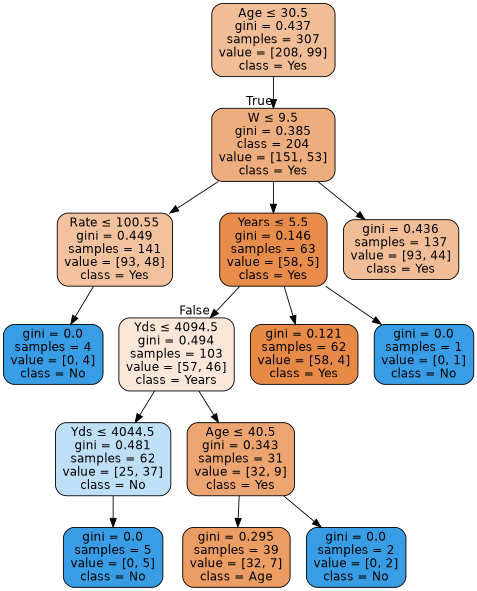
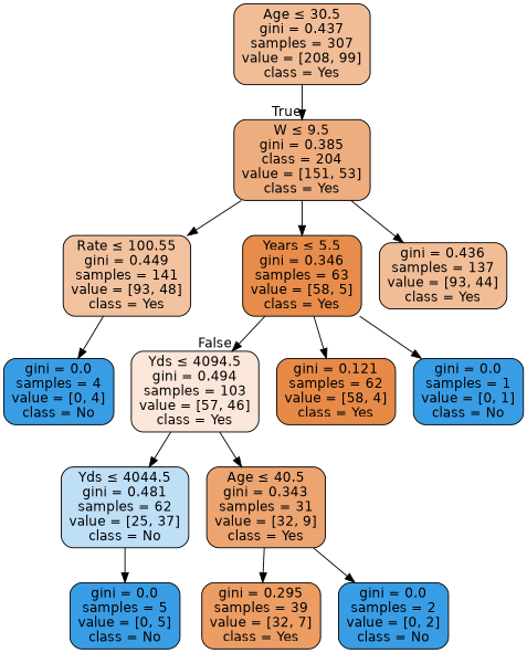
  digraph {
    node [color=black fillcolor="#399de5" fontname=helvetica shape=box style="filled, rounded"]
    edge [fontname=helvetica]
    n1 [fillcolor="#f1bd97" label=<Age &le; 30.5<br/>gini = 0.437<br/>samples = 307<br/>value = [208, 99]<br/>class = Yes>]
    n2 [fillcolor="#eead7e" label=<W &le; 9.5<br/>gini = 0.385<br/>class = 204<br/>value = [151, 53]<br/>class = Yes>]
    n3 [fillcolor="#f2c29f" label=<Rate &le; 100.55<br/>gini = 0.449<br/>samples = 141<br/>value = [93, 48]<br/>class = Yes>]
-   n4 [fillcolor="#e78c4a" label=<Years &le; 5.5<br/>gini = 0.146<br/>samples = 63<br/>value = [58, 5]<br/>class = Yes>]
+   n4 [fillcolor="#e78c4a" label=<Years &le; 5.5<br/>gini = 0.346<br/>samples = 63<br/>value = [58, 5]<br/>class = Yes>]
    n5 [fillcolor="#f1bd97" label=<gini = 0.436<br/>samples = 137<br/>value = [93, 44]<br/>class = Yes>]
-   n6 [fillcolor="#fae7d9" label=<Yds &le; 4094.5<br/>gini = 0.494<br/>samples = 103<br/>value = [57, 46]<br/>class = Years>]
+   n6 [fillcolor="#fae7d9" label=<Yds &le; 4094.5<br/>gini = 0.494<br/>samples = 103<br/>value = [57, 46]<br/>class = Yes>]
    n7 [fillcolor="#bfdff7" label=<Yds &le; 4044.5<br/>gini = 0.481<br/>samples = 62<br/>value = [25, 37]<br/>class = No>]
    n8 [fillcolor="#eca471" label=<Age &le; 40.5<br/>gini = 0.343<br/>samples = 31<br/>value = [32, 9]<br/>class = Yes>]
    n9 [label=<gini = 0.0<br/>samples = 4<br/>value = [0, 4]<br/>class = No>]
    n10 [fillcolor="#e78a47" label=<gini = 0.121<br/>samples = 62<br/>value = [58, 4]<br/>class = Yes>]
    n11 [label=<gini = 0.0<br/>samples = 1<br/>value = [0, 1]<br/>class = No>]
    n12 [label=<gini = 0.0<br/>samples = 5<br/>value = [0, 5]<br/>class = No>]
-   n13 [fillcolor="#eb9d64" label=<gini = 0.295<br/>samples = 39<br/>value = [32, 7]<br/>class = Age>]
+   n13 [fillcolor="#eb9d64" label=<gini = 0.295<br/>samples = 39<br/>value = [32, 7]<br/>class = Yes>]
    n14 [label=<gini = 0.0<br/>samples = 2<br/>value = [0, 2]<br/>class = No>]
    n1 -> n2 [headlabel=True labelangle=45 labeldistance=2.5]
    n2 -> n3
    n2 -> n4
    n2 -> n5
    n3 -> n9
    n4 -> n6 [headlabel=False labelangle=-45 labeldistance=2.5]
    n4 -> n10
    n4 -> n11
    n6 -> n7
    n6 -> n8
    n7 -> n12
    n8 -> n13
    n8 -> n14
  }
